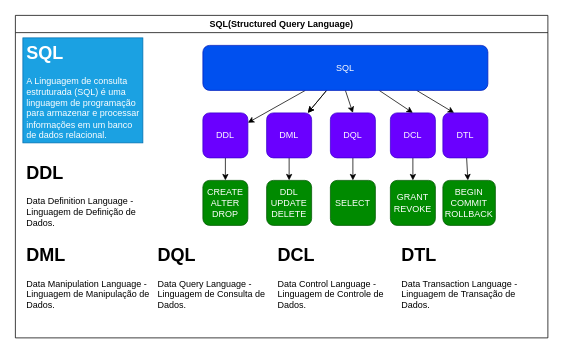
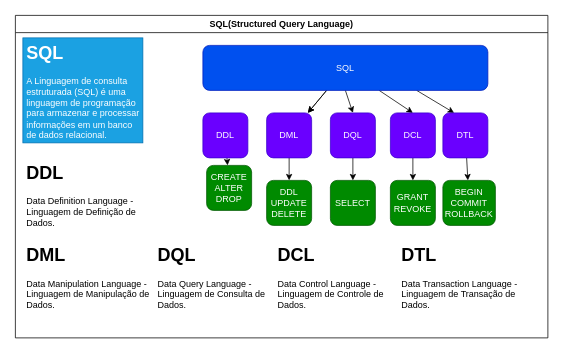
  <mxCell id="0" />
  <mxCell id="1" parent="0" />
  <mxCell id="2" value="SQL(Structured Query Language)" style="swimlane;whiteSpace=wrap;html=1;" parent="1" vertex="1"><mxGeometry x="20" y="20" width="710" height="430" as="geometry" /></mxCell>
  <mxCell id="3" value="&lt;h1&gt;SQL&lt;/h1&gt;&lt;p&gt;A Linguagem de consulta estruturada (SQL) é uma linguagem de programação para armazenar e processar informações em um banco de dados relacional.&lt;/p&gt;" style="text;html=1;strokeColor=#006EAF;fillColor=#1ba1e2;spacing=5;spacingTop=-20;whiteSpace=wrap;overflow=hidden;rounded=0;fontColor=#ffffff;" parent="2" vertex="1"><mxGeometry x="10" y="30" width="160" height="140" as="geometry" /></mxCell>
- <mxCell id="4" value="" style="edgeStyle=none;html=1;" parent="2" source="10" target="12" edge="1"><mxGeometry relative="1" as="geometry" /></mxCell>
  <mxCell id="5" value="" style="edgeStyle=none;html=1;" parent="2" source="10" target="14" edge="1"><mxGeometry relative="1" as="geometry" /></mxCell>
  <mxCell id="6" value="" style="edgeStyle=none;html=1;" parent="2" source="10" target="14" edge="1"><mxGeometry relative="1" as="geometry" /></mxCell>
  <mxCell id="7" style="edgeStyle=none;html=1;exitX=0.5;exitY=1;exitDx=0;exitDy=0;entryX=0.5;entryY=0;entryDx=0;entryDy=0;" parent="2" source="10" target="16" edge="1"><mxGeometry relative="1" as="geometry" /></mxCell>
  <mxCell id="8" style="edgeStyle=none;html=1;entryX=0.5;entryY=0;entryDx=0;entryDy=0;" parent="2" source="10" target="18" edge="1"><mxGeometry relative="1" as="geometry" /></mxCell>
  <mxCell id="9" style="edgeStyle=none;html=1;exitX=0.75;exitY=1;exitDx=0;exitDy=0;entryX=0.25;entryY=0;entryDx=0;entryDy=0;" parent="2" source="10" target="20" edge="1"><mxGeometry relative="1" as="geometry" /></mxCell>
  <mxCell id="10" value="SQL" style="rounded=1;whiteSpace=wrap;html=1;fillColor=#0050ef;strokeColor=#001DBC;fontColor=#ffffff;" parent="2" vertex="1"><mxGeometry x="250" y="40" width="380" height="60" as="geometry" /></mxCell>
  <mxCell id="11" value="" style="edgeStyle=none;html=1;" parent="2" source="12" target="22" edge="1"><mxGeometry relative="1" as="geometry" /></mxCell>
  <mxCell id="12" value="DDL" style="rounded=1;whiteSpace=wrap;html=1;fillColor=#6a00ff;strokeColor=#3700CC;fontColor=#ffffff;" parent="2" vertex="1"><mxGeometry x="250" y="130" width="60" height="60" as="geometry" /></mxCell>
  <mxCell id="13" value="" style="edgeStyle=none;html=1;" parent="2" source="14" target="23" edge="1"><mxGeometry relative="1" as="geometry" /></mxCell>
  <mxCell id="14" value="DML" style="rounded=1;whiteSpace=wrap;html=1;fillColor=#6a00ff;strokeColor=#3700CC;fontColor=#ffffff;" parent="2" vertex="1"><mxGeometry x="335" y="130" width="60" height="60" as="geometry" /></mxCell>
  <mxCell id="15" value="" style="edgeStyle=none;html=1;" parent="2" source="16" target="21" edge="1"><mxGeometry relative="1" as="geometry" /></mxCell>
  <mxCell id="16" value="DQL" style="rounded=1;whiteSpace=wrap;html=1;fillColor=#6a00ff;strokeColor=#3700CC;fontColor=#ffffff;" parent="2" vertex="1"><mxGeometry x="420" y="130" width="60" height="60" as="geometry" /></mxCell>
  <mxCell id="17" value="" style="edgeStyle=none;html=1;" parent="2" source="18" target="24" edge="1"><mxGeometry relative="1" as="geometry" /></mxCell>
  <mxCell id="18" value="DCL" style="rounded=1;whiteSpace=wrap;html=1;fillColor=#6a00ff;strokeColor=#3700CC;fontColor=#ffffff;" parent="2" vertex="1"><mxGeometry x="500" y="130" width="60" height="60" as="geometry" /></mxCell>
  <mxCell id="19" value="" style="edgeStyle=none;html=1;" parent="2" source="20" target="25" edge="1"><mxGeometry relative="1" as="geometry" /></mxCell>
  <mxCell id="20" value="DTL" style="rounded=1;whiteSpace=wrap;html=1;fillColor=#6a00ff;strokeColor=#3700CC;fontColor=#ffffff;" parent="2" vertex="1"><mxGeometry x="570" y="130" width="60" height="60" as="geometry" /></mxCell>
  <mxCell id="21" value="SELECT" style="rounded=1;whiteSpace=wrap;html=1;fillColor=#008a00;strokeColor=#005700;fontColor=#ffffff;" parent="2" vertex="1"><mxGeometry x="420" y="220" width="60" height="60" as="geometry" /></mxCell>
- <mxCell id="22" value="CREATE&lt;br&gt;ALTER&lt;br&gt;DROP" style="rounded=1;whiteSpace=wrap;html=1;fillColor=#008a00;strokeColor=#005700;fontColor=#ffffff;" parent="2" vertex="1"><mxGeometry x="250" y="220" width="60" height="60" as="geometry" /></mxCell>
+ <mxCell id="22" value="CREATE&lt;br&gt;ALTER&lt;br&gt;DROP" style="rounded=1;whiteSpace=wrap;html=1;fillColor=#008a00;strokeColor=#005700;fontColor=#ffffff;" parent="2" vertex="1"><mxGeometry x="255" y="200" width="60" height="60" as="geometry" /></mxCell>
  <mxCell id="23" value="DDL&lt;br&gt;UPDATE&lt;br&gt;DELETE" style="rounded=1;whiteSpace=wrap;html=1;fillColor=#008a00;strokeColor=#005700;fontColor=#ffffff;" parent="2" vertex="1"><mxGeometry x="335" y="220" width="60" height="60" as="geometry" /></mxCell>
  <mxCell id="24" value="GRANT&lt;br&gt;REVOKE" style="rounded=1;whiteSpace=wrap;html=1;fillColor=#008a00;strokeColor=#005700;fontColor=#ffffff;" parent="2" vertex="1"><mxGeometry x="500" y="220" width="60" height="60" as="geometry" /></mxCell>
  <mxCell id="25" value="BEGIN&lt;br&gt;COMMIT&lt;br&gt;ROLLBACK" style="rounded=1;whiteSpace=wrap;html=1;fillColor=#008a00;strokeColor=#005700;fontColor=#ffffff;" parent="2" vertex="1"><mxGeometry x="570" y="220" width="70" height="60" as="geometry" /></mxCell>
  <mxCell id="26" value="&lt;h1&gt;DDL&lt;/h1&gt;&lt;p&gt;Data Definition Language - Linguagem de Definição de Dados.&lt;/p&gt;" style="text;html=1;strokeColor=none;fillColor=none;spacing=5;spacingTop=-20;whiteSpace=wrap;overflow=hidden;rounded=0;" vertex="1" parent="2"><mxGeometry x="10" y="190" width="190" height="120" as="geometry" /></mxCell>
  <mxCell id="27" value="&lt;h1&gt;DML&lt;/h1&gt;&lt;p&gt;Data Manipulation Language - Linguagem de Manipulação de Dados.&lt;/p&gt;" style="text;html=1;strokeColor=none;fillColor=none;spacing=5;spacingTop=-20;whiteSpace=wrap;overflow=hidden;rounded=0;" vertex="1" parent="2"><mxGeometry x="10" y="300" width="190" height="120" as="geometry" /></mxCell>
  <mxCell id="28" value="&lt;h1&gt;DQL&lt;/h1&gt;&lt;p&gt;Data Query Language - Linguagem de Consulta de Dados.&lt;/p&gt;" style="text;html=1;strokeColor=none;fillColor=none;spacing=5;spacingTop=-20;whiteSpace=wrap;overflow=hidden;rounded=0;" vertex="1" parent="2"><mxGeometry x="185" y="300" width="190" height="120" as="geometry" /></mxCell>
  <mxCell id="29" value="&lt;h1&gt;DCL&lt;/h1&gt;&lt;p&gt;Data Control Language - Linguagem de Controle de Dados.&lt;/p&gt;" style="text;html=1;strokeColor=none;fillColor=none;spacing=5;spacingTop=-20;whiteSpace=wrap;overflow=hidden;rounded=0;" vertex="1" parent="2"><mxGeometry x="345" y="300" width="190" height="120" as="geometry" /></mxCell>
  <mxCell id="30" value="&lt;h1&gt;DTL&lt;/h1&gt;&lt;p&gt;Data Transaction Language - Linguagem de Transação de Dados.&lt;/p&gt;" style="text;html=1;strokeColor=none;fillColor=none;spacing=5;spacingTop=-20;whiteSpace=wrap;overflow=hidden;rounded=0;" vertex="1" parent="2"><mxGeometry x="510" y="300" width="190" height="120" as="geometry" /></mxCell>
